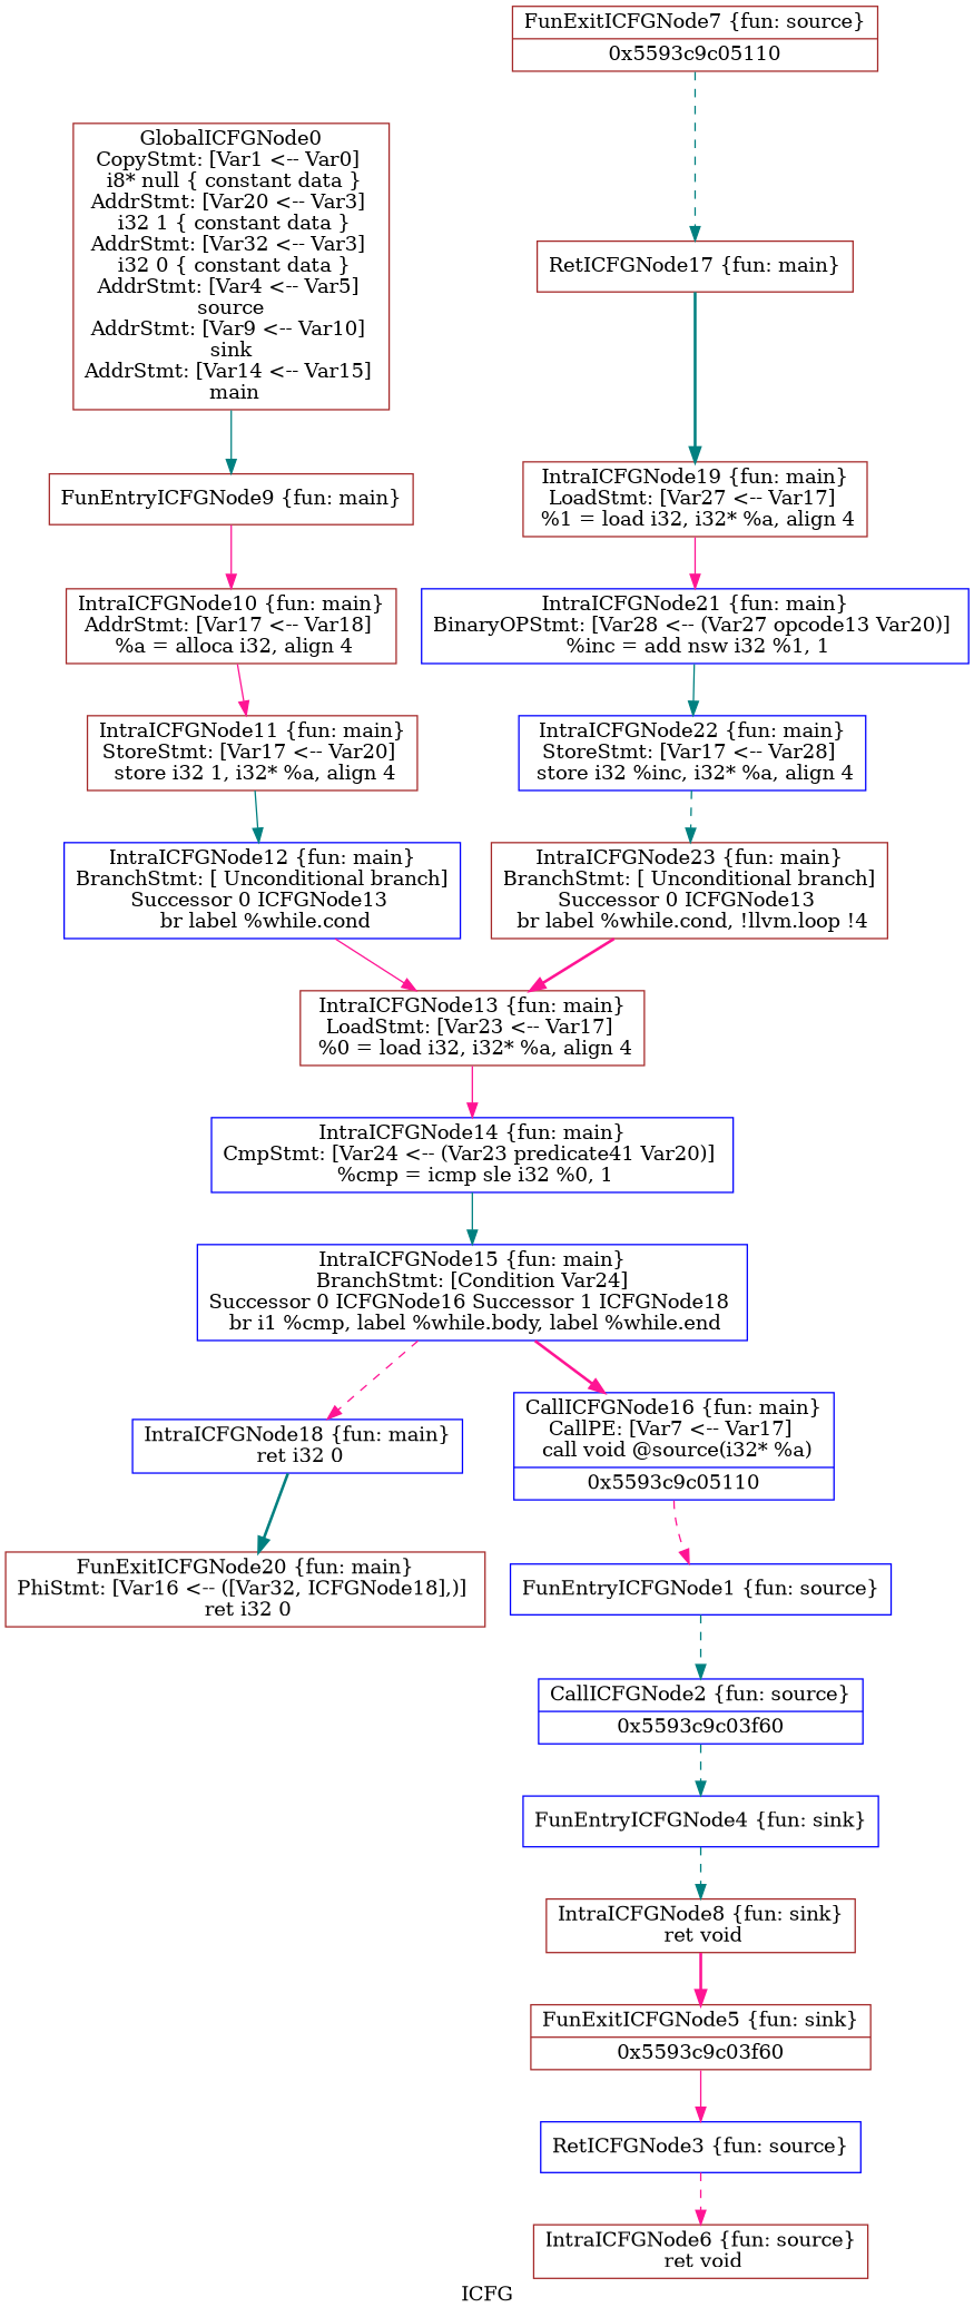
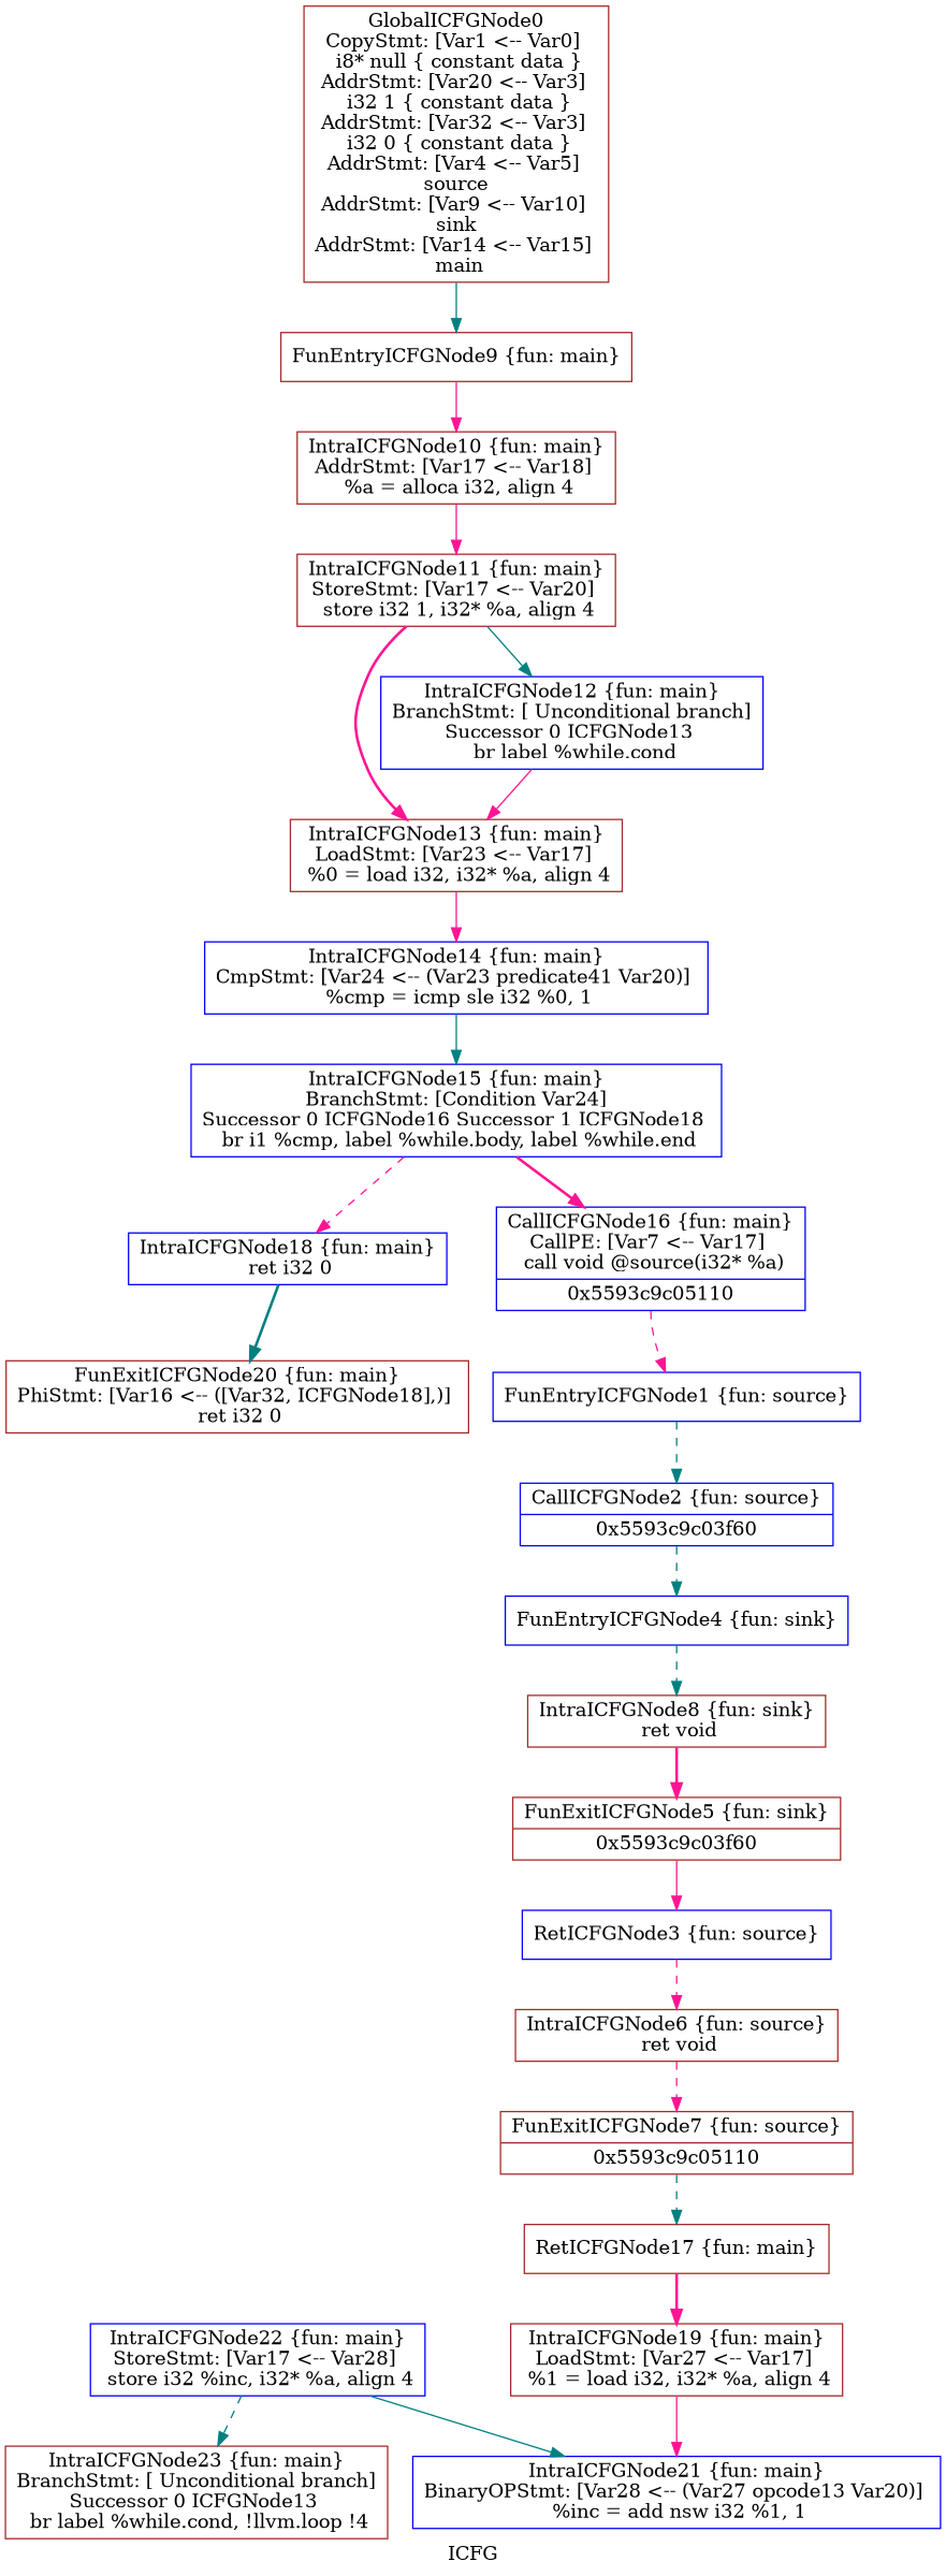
  digraph {
    label=ICFG
    node [color=brown shape=record]
    edge [color=deeppink style=solid]
    n1 [label="{IntraICFGNode23 \{fun: main\}\nBranchStmt: [ Unconditional branch]\nSuccessor 0 ICFGNode13   \n   br label %while.cond, !llvm.loop !4 }"]
    n2 [label="{IntraICFGNode13 \{fun: main\}\nLoadStmt: [Var23 \<-- Var17]  \n   %0 = load i32, i32* %a, align 4 }"]
    n3 [color=blue label="{IntraICFGNode14 \{fun: main\}\nCmpStmt: [Var24 \<-- (Var23 predicate41 Var20)]  \n   %cmp = icmp sle i32 %0, 1 }"]
    n4 [color=blue label="{IntraICFGNode15 \{fun: main\}\nBranchStmt: [Condition Var24]\nSuccessor 0 ICFGNode16   Successor 1 ICFGNode18   \n   br i1 %cmp, label %while.body, label %while.end }"]
    n5 [color=blue label="{IntraICFGNode22 \{fun: main\}\nStoreStmt: [Var17 \<-- Var28]  \n   store i32 %inc, i32* %a, align 4 }"]
    n6 [color=blue label="{IntraICFGNode21 \{fun: main\}\nBinaryOPStmt: [Var28 \<-- (Var27 opcode13 Var20)]  \n   %inc = add nsw i32 %1, 1 }"]
    n7 [label="{FunExitICFGNode20 \{fun: main\}\nPhiStmt: [Var16 \<-- ([Var32, ICFGNode18],)]  \n   ret i32 0 }"]
    n8 [label="{IntraICFGNode19 \{fun: main\}\nLoadStmt: [Var27 \<-- Var17]  \n   %1 = load i32, i32* %a, align 4 }"]
    n9 [color=blue label="{IntraICFGNode18 \{fun: main\}\n   ret i32 0 }"]
    n10 [label="{RetICFGNode17 \{fun: main\}}"]
    n11 [color=blue label="{CallICFGNode16 \{fun: main\}\nCallPE: [Var7 \<-- Var17]  \n   call void @source(i32* %a) |{<s0>0x5593c9c05110}}"]
    n12 [color=blue label="{FunEntryICFGNode1 \{fun: source\}}"]
    n13 [color=blue label="{CallICFGNode2 \{fun: source\}|{<s0>0x5593c9c03f60}}"]
    n14 [color=blue label="{FunEntryICFGNode4 \{fun: sink\}}"]
    n15 [label="{GlobalICFGNode0\nCopyStmt: [Var1 \<-- Var0]  \n i8* null \{ constant data \}\nAddrStmt: [Var20 \<-- Var3]  \n i32 1 \{ constant data \}\nAddrStmt: [Var32 \<-- Var3]  \n i32 0 \{ constant data \}\nAddrStmt: [Var4 \<-- Var5]  \n source \nAddrStmt: [Var9 \<-- Var10]  \n sink \nAddrStmt: [Var14 \<-- Var15]  \n main }"]
    n16 [label="{FunEntryICFGNode9 \{fun: main\}}"]
    n17 [label="{IntraICFGNode10 \{fun: main\}\nAddrStmt: [Var17 \<-- Var18]  \n   %a = alloca i32, align 4 }"]
    n18 [label="{IntraICFGNode11 \{fun: main\}\nStoreStmt: [Var17 \<-- Var20]  \n   store i32 1, i32* %a, align 4 }"]
    n19 [label="{IntraICFGNode8 \{fun: sink\}\n   ret void }"]
    n20 [label="{FunExitICFGNode5 \{fun: sink\}|{<s0>0x5593c9c03f60}}"]
    n21 [color=blue label="{RetICFGNode3 \{fun: source\}}"]
    n22 [label="{IntraICFGNode6 \{fun: source\}\n   ret void }"]
    n23 [label="{FunExitICFGNode7 \{fun: source\}|{<s0>0x5593c9c05110}}"]
    n24 [color=blue label="{IntraICFGNode12 \{fun: main\}\nBranchStmt: [ Unconditional branch]\nSuccessor 0 ICFGNode13   \n   br label %while.cond }"]
-   n1 -> n2 [style=bold]
+   n18 -> n2 [style=bold]
    n2 -> n3
    n3 -> n4 [color=teal]
    n4 -> n9 [style=dashed]
    n4 -> n11 [style=bold]
    n5 -> n1 [color=teal style=dashed]
-   n6 -> n5 [color=teal]
+   n5 -> n6 [color=teal]
    n8 -> n6
    n9 -> n7 [color=teal style=bold]
-   n10 -> n8 [color=teal style=bold]
+   n10 -> n8 [style=bold]
    n11 -> n12 [style=dashed tailport=s0]
    n12 -> n13 [color=teal style=dashed]
    n13 -> n14 [color=teal style=dashed tailport=s0]
    n14 -> n19 [color=teal style=dashed]
    n15 -> n16 [color=teal]
    n16 -> n17
    n17 -> n18
    n18 -> n24 [color=teal]
    n19 -> n20 [style=bold]
    n20 -> n21 [tailport=s0]
    n21 -> n22 [style=dashed]
+   n22 -> n23 [style=dashed]
    n23 -> n10 [color=teal style=dashed tailport=s0]
    n24 -> n2
  }
